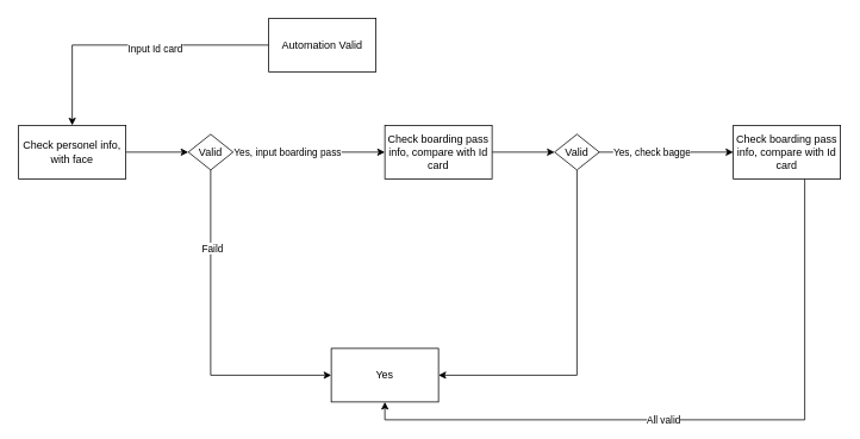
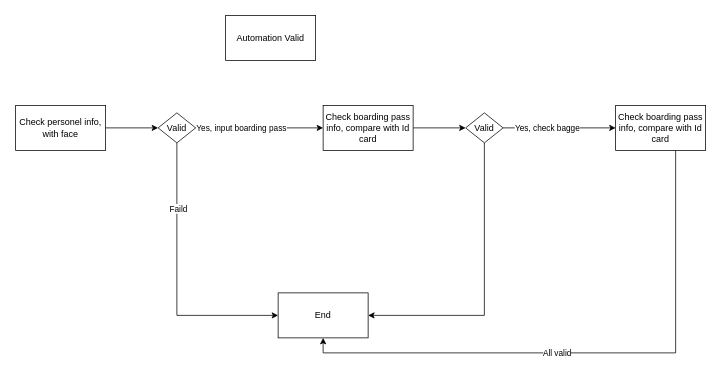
  <mxCell id="0" />
  <mxCell id="1" parent="0" />
- <mxCell id="2" style="edgeStyle=orthogonalEdgeStyle;rounded=0;orthogonalLoop=1;jettySize=auto;html=1;" edge="1" parent="1" source="4" target="6"><mxGeometry relative="1" as="geometry" /></mxCell>
- <mxCell id="3" value="Input Id card" style="edgeLabel;html=1;align=center;verticalAlign=middle;resizable=0;points=[];" vertex="1" connectable="0" parent="2"><mxGeometry x="-0.175" y="4" relative="1" as="geometry"><mxPoint as="offset" /></mxGeometry></mxCell>
  <mxCell id="4" value="Automation Valid" style="rounded=0;whiteSpace=wrap;html=1;" vertex="1" parent="1"><mxGeometry x="300" y="20" width="120" height="60" as="geometry" /></mxCell>
  <mxCell id="5" value="" style="edgeStyle=orthogonalEdgeStyle;rounded=0;orthogonalLoop=1;jettySize=auto;html=1;" edge="1" parent="1" source="6" target="13"><mxGeometry relative="1" as="geometry" /></mxCell>
  <mxCell id="6" value="Check personel info, with face" style="rounded=0;whiteSpace=wrap;html=1;" vertex="1" parent="1"><mxGeometry x="20" y="140" width="120" height="60" as="geometry" /></mxCell>
  <mxCell id="7" style="edgeStyle=orthogonalEdgeStyle;rounded=0;orthogonalLoop=1;jettySize=auto;html=1;entryX=0;entryY=0.5;entryDx=0;entryDy=0;" edge="1" parent="1" source="8" target="18"><mxGeometry relative="1" as="geometry" /></mxCell>
  <mxCell id="8" value="Check boarding pass info, compare with Id card" style="rounded=0;whiteSpace=wrap;html=1;" vertex="1" parent="1"><mxGeometry x="430" y="140" width="120" height="60" as="geometry" /></mxCell>
  <mxCell id="9" value="" style="edgeStyle=orthogonalEdgeStyle;rounded=0;orthogonalLoop=1;jettySize=auto;html=1;" edge="1" parent="1" source="13" target="8"><mxGeometry relative="1" as="geometry" /></mxCell>
  <mxCell id="10" value="Yes, input boarding pass" style="edgeLabel;html=1;align=center;verticalAlign=middle;resizable=0;points=[];" vertex="1" connectable="0" parent="9"><mxGeometry x="-0.291" relative="1" as="geometry"><mxPoint as="offset" /></mxGeometry></mxCell>
  <mxCell id="11" style="edgeStyle=orthogonalEdgeStyle;rounded=0;orthogonalLoop=1;jettySize=auto;html=1;entryX=0;entryY=0.5;entryDx=0;entryDy=0;" edge="1" parent="1" source="13" target="14"><mxGeometry relative="1" as="geometry"><Array as="points"><mxPoint x="235" y="420" /></Array></mxGeometry></mxCell>
  <mxCell id="12" value="Faild" style="edgeLabel;html=1;align=center;verticalAlign=middle;resizable=0;points=[];" vertex="1" connectable="0" parent="11"><mxGeometry x="-0.521" y="1" relative="1" as="geometry"><mxPoint as="offset" /></mxGeometry></mxCell>
  <mxCell id="13" value="Valid" style="rhombus;whiteSpace=wrap;html=1;" vertex="1" parent="1"><mxGeometry x="210" y="150" width="50" height="40" as="geometry" /></mxCell>
- <mxCell id="14" value="Yes" style="rounded=0;whiteSpace=wrap;html=1;" vertex="1" parent="1"><mxGeometry x="370" y="390" width="120" height="60" as="geometry" /></mxCell>
+ <mxCell id="14" value="End" style="rounded=0;whiteSpace=wrap;html=1;" vertex="1" parent="1"><mxGeometry x="370" y="390" width="120" height="60" as="geometry" /></mxCell>
  <mxCell id="15" style="edgeStyle=orthogonalEdgeStyle;rounded=0;orthogonalLoop=1;jettySize=auto;html=1;entryX=0;entryY=0.5;entryDx=0;entryDy=0;" edge="1" parent="1" source="18" target="21"><mxGeometry relative="1" as="geometry" /></mxCell>
  <mxCell id="16" value="Yes, check bagge" style="edgeLabel;html=1;align=center;verticalAlign=middle;resizable=0;points=[];" vertex="1" connectable="0" parent="15"><mxGeometry x="-0.229" relative="1" as="geometry"><mxPoint as="offset" /></mxGeometry></mxCell>
  <mxCell id="17" style="edgeStyle=orthogonalEdgeStyle;rounded=0;orthogonalLoop=1;jettySize=auto;html=1;entryX=1;entryY=0.5;entryDx=0;entryDy=0;" edge="1" parent="1" source="18" target="14"><mxGeometry relative="1" as="geometry"><Array as="points"><mxPoint x="645" y="420" /></Array></mxGeometry></mxCell>
  <mxCell id="18" value="Valid" style="rhombus;whiteSpace=wrap;html=1;" vertex="1" parent="1"><mxGeometry x="620" y="150" width="50" height="40" as="geometry" /></mxCell>
  <mxCell id="19" style="edgeStyle=orthogonalEdgeStyle;rounded=0;orthogonalLoop=1;jettySize=auto;html=1;entryX=0.5;entryY=1;entryDx=0;entryDy=0;" edge="1" parent="1" source="21" target="14"><mxGeometry relative="1" as="geometry"><Array as="points"><mxPoint x="900" y="470" /><mxPoint x="430" y="470" /></Array></mxGeometry></mxCell>
  <mxCell id="20" value="All valid" style="edgeLabel;html=1;align=center;verticalAlign=middle;resizable=0;points=[];" vertex="1" connectable="0" parent="19"><mxGeometry x="0.13" relative="1" as="geometry"><mxPoint as="offset" /></mxGeometry></mxCell>
  <mxCell id="21" value="Check boarding pass info, compare with Id card" style="rounded=0;whiteSpace=wrap;html=1;" vertex="1" parent="1"><mxGeometry x="820" y="140" width="120" height="60" as="geometry" /></mxCell>
